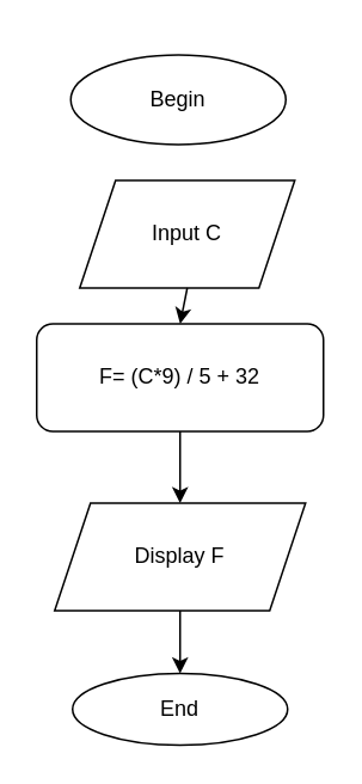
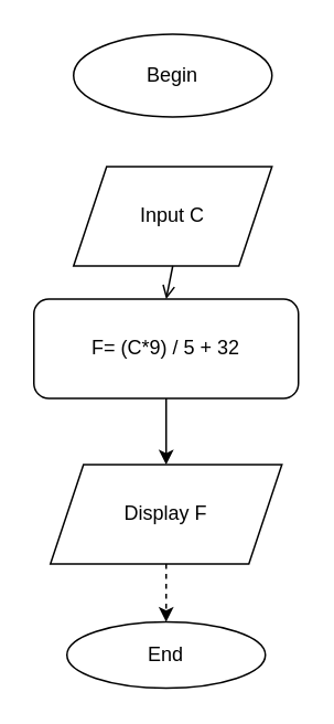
  <mxCell id="0" />
  <mxCell id="1" parent="0" />
- <mxCell id="2" value="Begin" style="ellipse;whiteSpace=wrap;html=1;" vertex="1" parent="1"><mxGeometry x="39" y="30" width="120" height="50" as="geometry" /></mxCell>
+ <mxCell id="2" value="Begin" style="ellipse;whiteSpace=wrap;html=1;" vertex="1" parent="1"><mxGeometry x="44" y="20" width="120" height="50" as="geometry" /></mxCell>
  <mxCell id="3" value="Input C" style="shape=parallelogram;perimeter=parallelogramPerimeter;whiteSpace=wrap;html=1;fixedSize=1;" vertex="1" parent="1"><mxGeometry x="44" y="100" width="120" height="60" as="geometry" /></mxCell>
  <mxCell id="4" value="F= (C*9) / 5 + 32" style="rounded=1;whiteSpace=wrap;html=1;" vertex="1" parent="1"><mxGeometry x="20" y="180" width="160" height="60" as="geometry" /></mxCell>
- <mxCell id="5" value="" style="endArrow=classic;html=1;rounded=0;exitX=0.5;exitY=1;exitDx=0;exitDy=0;entryX=0.5;entryY=0;entryDx=0;entryDy=0;" edge="1" parent="1" source="3" target="4"><mxGeometry width="50" height="50" relative="1" as="geometry"><mxPoint x="70" y="270" as="sourcePoint" /><mxPoint x="120" y="220" as="targetPoint" /></mxGeometry></mxCell>
+ <mxCell id="5" value="" style="endArrow=open;html=1;rounded=0;exitX=0.5;exitY=1;exitDx=0;exitDy=0;entryX=0.5;entryY=0;entryDx=0;entryDy=0;" edge="1" parent="1" source="3" target="4"><mxGeometry width="50" height="50" relative="1" as="geometry"><mxPoint x="70" y="270" as="sourcePoint" /><mxPoint x="120" y="220" as="targetPoint" /></mxGeometry></mxCell>
  <mxCell id="6" value="" style="endArrow=classic;html=1;rounded=0;exitX=0.5;exitY=1;exitDx=0;exitDy=0;" edge="1" parent="1" source="4"><mxGeometry width="50" height="50" relative="1" as="geometry"><mxPoint x="70" y="270" as="sourcePoint" /><mxPoint x="100" y="280" as="targetPoint" /></mxGeometry></mxCell>
  <mxCell id="7" value="Display F" style="shape=parallelogram;perimeter=parallelogramPerimeter;whiteSpace=wrap;html=1;fixedSize=1;" vertex="1" parent="1"><mxGeometry x="30" y="280" width="140" height="60" as="geometry" /></mxCell>
  <mxCell id="8" value="End" style="ellipse;whiteSpace=wrap;html=1;" vertex="1" parent="1"><mxGeometry x="40" y="375" width="120" height="40" as="geometry" /></mxCell>
- <mxCell id="9" value="" style="endArrow=classic;html=1;rounded=0;exitX=0.5;exitY=1;exitDx=0;exitDy=0;entryX=0.5;entryY=0;entryDx=0;entryDy=0;" edge="1" parent="1" source="7" target="8"><mxGeometry width="50" height="50" relative="1" as="geometry"><mxPoint x="70" y="270" as="sourcePoint" /><mxPoint x="120" y="220" as="targetPoint" /></mxGeometry></mxCell>
+ <mxCell id="9" value="" style="endArrow=classic;html=1;rounded=0;exitX=0.5;exitY=1;exitDx=0;exitDy=0;entryX=0.5;entryY=0;entryDx=0;entryDy=0;dashed=1;" edge="1" parent="1" source="7" target="8"><mxGeometry width="50" height="50" relative="1" as="geometry"><mxPoint x="70" y="270" as="sourcePoint" /><mxPoint x="120" y="220" as="targetPoint" /></mxGeometry></mxCell>
